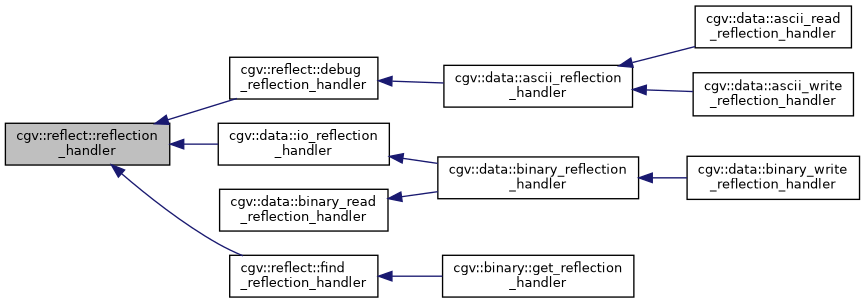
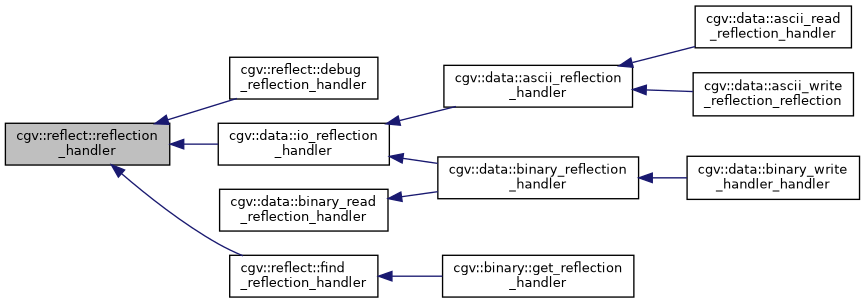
  digraph {
    rankdir=LR
    node [color=black fontname=Helvetica fontsize=10 shape=record]
    edge [color=midnightblue dir=back fontname=Helvetica fontsize=10 labelfontname=Helvetica labelfontsize=10 style=solid]
    n1 [fillcolor=grey75 fontcolor=black height=0.2 label="cgv::reflect::reflection\l_handler" style=filled width=0.4]
    n2 [height=0.2 label="cgv::data::io_reflection\l_handler" width=0.4]
    n3 [height=0.2 label="cgv::reflect::debug\l_reflection_handler" width=0.4]
    n4 [height=0.2 label="cgv::reflect::find\l_reflection_handler" width=0.4]
    n5 [height=0.2 label="cgv::data::ascii_reflection\l_handler" width=0.4]
    n6 [height=0.2 label="cgv::data::binary_reflection\l_handler" width=0.4]
    n7 [height=0.2 label="cgv::binary::get_reflection\l_handler" width=0.4]
    n8 [height=0.2 label="cgv::data::ascii_read\l_reflection_handler" width=0.4]
-   n9 [height=0.2 label="cgv::data::ascii_write\l_reflection_handler" width=0.4]
-   n10 [height=0.2 label="cgv::data::binary_write\l_reflection_handler" width=0.4]
+   n9 [height=0.2 label="cgv::data::ascii_write\l_reflection_reflection" width=0.4]
+   n10 [height=0.2 label="cgv::data::binary_write\l_handler_handler" width=0.4]
    n11 [height=0.2 label="cgv::data::binary_read\l_reflection_handler" width=0.4]
    n1 -> n2
    n1 -> n3
    n1 -> n4
-   n3 -> n5
+   n2 -> n5
    n2 -> n6
    n4 -> n7
    n5 -> n8
    n5 -> n9
    n6 -> n10
    n11 -> n6
  }
